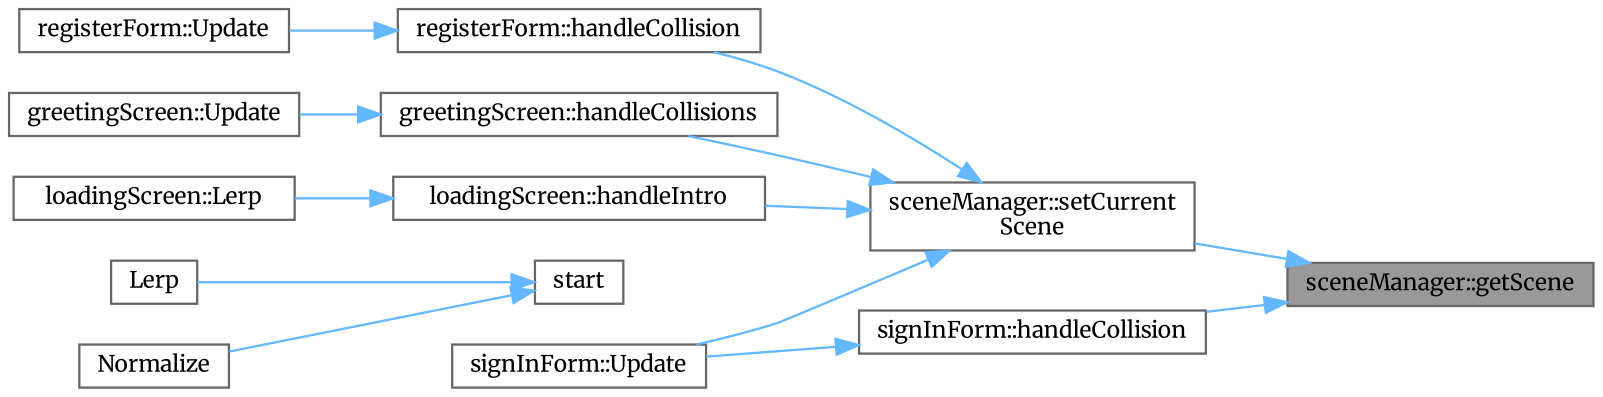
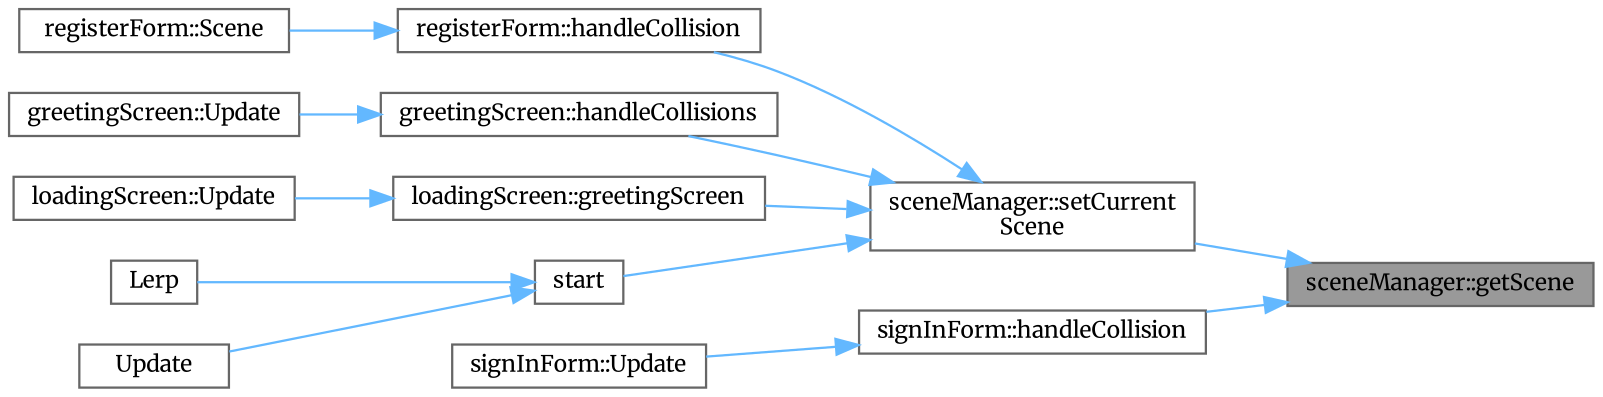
  digraph {
    fontname=Merriweather
    rankdir=RL
    node [color=grey40 fillcolor=white fontname=Merriweather fontsize=10 shape=box style=filled]
    edge [color=steelblue1 dir=back fontname=Merriweather fontsize=10 labelfontname=Helvetica labelfontsize=10 style=solid]
    n1 [color=gray40 fillcolor=grey60 fontcolor=black height=0.2 label="sceneManager::getScene" width=0.4]
    n2 [height=0.2 label="sceneManager::setCurrent\lScene" width=0.4]
    n3 [height=0.2 label="signInForm::handleCollision" width=0.4]
    n4 [height=0.2 label="registerForm::handleCollision" width=0.4]
    n5 [height=0.2 label="greetingScreen::handleCollisions" width=0.4]
-   n6 [height=0.2 label="loadingScreen::handleIntro" width=0.4]
+   n6 [height=0.2 label="loadingScreen::greetingScreen" width=0.4]
    n7 [height=0.2 label=start width=0.4]
-   n8 [height=0.2 label="registerForm::Update" width=0.4]
+   n8 [height=0.2 label="registerForm::Scene" width=0.4]
    n9 [height=0.2 label="signInForm::Update" width=0.4]
    n10 [height=0.2 label="greetingScreen::Update" width=0.4]
-   n11 [height=0.2 label="loadingScreen::Lerp" width=0.4]
+   n11 [height=0.2 label="loadingScreen::Update" width=0.4]
    n12 [height=0.2 label=Lerp width=0.4]
-   n13 [height=0.2 label=Normalize width=0.4]
+   n13 [height=0.2 label=Update width=0.4]
    n1 -> n2
    n1 -> n3
    n2 -> n4
    n2 -> n5
    n2 -> n6
-   n2 -> n9
+   n2 -> n7
    n3 -> n9
    n4 -> n8
    n5 -> n10
    n6 -> n11
    n7 -> n12
    n7 -> n13
  }
